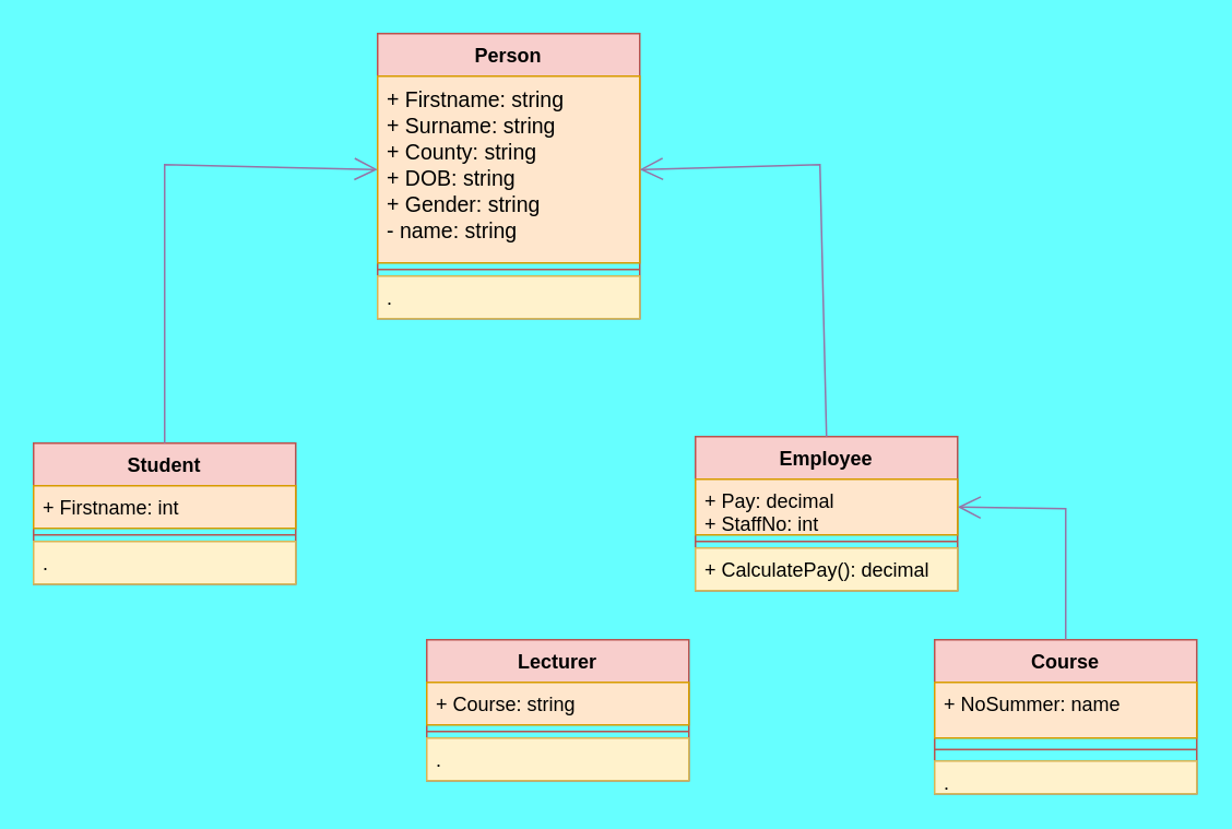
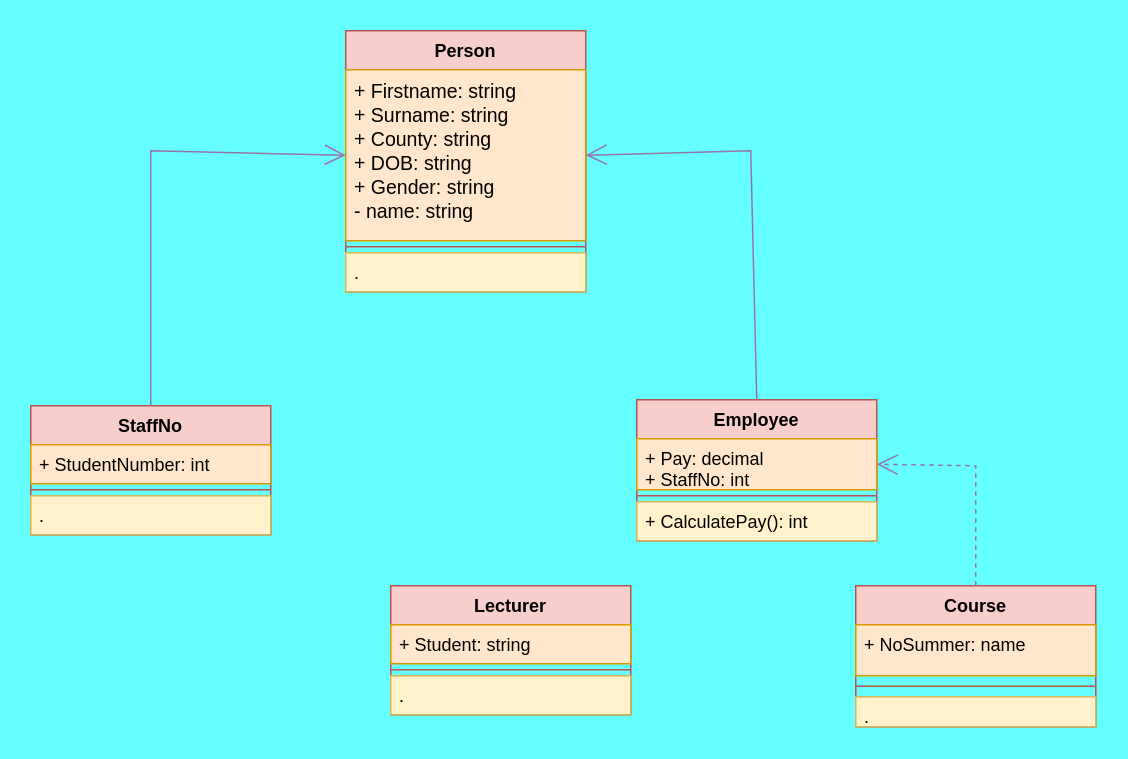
  <mxCell id="0" />
  <mxCell id="1" parent="0" />
  <mxCell id="2" value="Person" style="swimlane;fontStyle=1;align=center;verticalAlign=top;childLayout=stackLayout;horizontal=1;startSize=26;horizontalStack=0;resizeParent=1;resizeParentMax=0;resizeLast=0;collapsible=1;marginBottom=0;fillColor=#f8cecc;strokeColor=#b85450;" vertex="1" parent="1"><mxGeometry x="230" y="20" width="160" height="174" as="geometry" /></mxCell>
  <mxCell id="3" value="+ Firstname: string&#10;+ Surname: string&#10;+ County: string&#10;+ DOB: string&#10;+ Gender: string&#10;- name: string" style="text;strokeColor=#d79b00;fillColor=#ffe6cc;align=left;verticalAlign=top;spacingLeft=4;spacingRight=4;overflow=hidden;rotatable=0;points=[[0,0.5],[1,0.5]];portConstraint=eastwest;fontSize=13;" vertex="1" parent="2"><mxGeometry y="26" width="160" height="114" as="geometry" /></mxCell>
  <mxCell id="4" value="" style="line;strokeWidth=1;fillColor=none;align=left;verticalAlign=middle;spacingTop=-1;spacingLeft=3;spacingRight=3;rotatable=0;labelPosition=right;points=[];portConstraint=eastwest;strokeColor=inherit;" vertex="1" parent="2"><mxGeometry y="140" width="160" height="8" as="geometry" /></mxCell>
  <mxCell id="5" value="." style="text;strokeColor=#d6b656;fillColor=#fff2cc;align=left;verticalAlign=top;spacingLeft=4;spacingRight=4;overflow=hidden;rotatable=0;points=[[0,0.5],[1,0.5]];portConstraint=eastwest;" vertex="1" parent="2"><mxGeometry y="148" width="160" height="26" as="geometry" /></mxCell>
- <mxCell id="6" value="Student" style="swimlane;fontStyle=1;align=center;verticalAlign=top;childLayout=stackLayout;horizontal=1;startSize=26;horizontalStack=0;resizeParent=1;resizeParentMax=0;resizeLast=0;collapsible=1;marginBottom=0;fillColor=#f8cecc;strokeColor=#b85450;" vertex="1" parent="1"><mxGeometry x="20" y="270" width="160" height="86" as="geometry" /></mxCell>
- <mxCell id="7" value="+ Firstname: int" style="text;strokeColor=#d79b00;fillColor=#ffe6cc;align=left;verticalAlign=top;spacingLeft=4;spacingRight=4;overflow=hidden;rotatable=0;points=[[0,0.5],[1,0.5]];portConstraint=eastwest;" vertex="1" parent="6"><mxGeometry y="26" width="160" height="26" as="geometry" /></mxCell>
+ <mxCell id="6" value="StaffNo" style="swimlane;fontStyle=1;align=center;verticalAlign=top;childLayout=stackLayout;horizontal=1;startSize=26;horizontalStack=0;resizeParent=1;resizeParentMax=0;resizeLast=0;collapsible=1;marginBottom=0;fillColor=#f8cecc;strokeColor=#b85450;" vertex="1" parent="1"><mxGeometry x="20" y="270" width="160" height="86" as="geometry" /></mxCell>
+ <mxCell id="7" value="+ StudentNumber: int" style="text;strokeColor=#d79b00;fillColor=#ffe6cc;align=left;verticalAlign=top;spacingLeft=4;spacingRight=4;overflow=hidden;rotatable=0;points=[[0,0.5],[1,0.5]];portConstraint=eastwest;" vertex="1" parent="6"><mxGeometry y="26" width="160" height="26" as="geometry" /></mxCell>
  <mxCell id="8" value="" style="line;strokeWidth=1;fillColor=none;align=left;verticalAlign=middle;spacingTop=-1;spacingLeft=3;spacingRight=3;rotatable=0;labelPosition=right;points=[];portConstraint=eastwest;strokeColor=inherit;" vertex="1" parent="6"><mxGeometry y="52" width="160" height="8" as="geometry" /></mxCell>
  <mxCell id="9" value=".    " style="text;strokeColor=#d6b656;fillColor=#fff2cc;align=left;verticalAlign=top;spacingLeft=4;spacingRight=4;overflow=hidden;rotatable=0;points=[[0,0.5],[1,0.5]];portConstraint=eastwest;" vertex="1" parent="6"><mxGeometry y="60" width="160" height="26" as="geometry" /></mxCell>
  <mxCell id="10" value="" style="endArrow=open;endFill=1;endSize=12;html=1;rounded=0;entryX=0;entryY=0.5;entryDx=0;entryDy=0;exitX=0.5;exitY=0;exitDx=0;exitDy=0;fillColor=#e1d5e7;strokeColor=#9673a6;" edge="1" parent="1" source="6" target="3"><mxGeometry width="160" relative="1" as="geometry"><mxPoint x="140" y="230" as="sourcePoint" /><mxPoint x="500" y="220" as="targetPoint" /><Array as="points"><mxPoint x="100" y="100" /></Array></mxGeometry></mxCell>
  <mxCell id="11" value="Lecturer" style="swimlane;fontStyle=1;align=center;verticalAlign=top;childLayout=stackLayout;horizontal=1;startSize=26;horizontalStack=0;resizeParent=1;resizeParentMax=0;resizeLast=0;collapsible=1;marginBottom=0;fillColor=#f8cecc;strokeColor=#b85450;" vertex="1" parent="1"><mxGeometry x="260" y="390" width="160" height="86" as="geometry" /></mxCell>
- <mxCell id="12" value="+ Course: string" style="text;strokeColor=#d79b00;fillColor=#ffe6cc;align=left;verticalAlign=top;spacingLeft=4;spacingRight=4;overflow=hidden;rotatable=0;points=[[0,0.5],[1,0.5]];portConstraint=eastwest;" vertex="1" parent="11"><mxGeometry y="26" width="160" height="26" as="geometry" /></mxCell>
+ <mxCell id="12" value="+ Student: string" style="text;strokeColor=#d79b00;fillColor=#ffe6cc;align=left;verticalAlign=top;spacingLeft=4;spacingRight=4;overflow=hidden;rotatable=0;points=[[0,0.5],[1,0.5]];portConstraint=eastwest;" vertex="1" parent="11"><mxGeometry y="26" width="160" height="26" as="geometry" /></mxCell>
  <mxCell id="13" value="" style="line;strokeWidth=1;fillColor=none;align=left;verticalAlign=middle;spacingTop=-1;spacingLeft=3;spacingRight=3;rotatable=0;labelPosition=right;points=[];portConstraint=eastwest;strokeColor=inherit;" vertex="1" parent="11"><mxGeometry y="52" width="160" height="8" as="geometry" /></mxCell>
  <mxCell id="14" value=".    " style="text;strokeColor=#d6b656;fillColor=#fff2cc;align=left;verticalAlign=top;spacingLeft=4;spacingRight=4;overflow=hidden;rotatable=0;points=[[0,0.5],[1,0.5]];portConstraint=eastwest;" vertex="1" parent="11"><mxGeometry y="60" width="160" height="26" as="geometry" /></mxCell>
  <mxCell id="15" value="Course" style="swimlane;fontStyle=1;align=center;verticalAlign=top;childLayout=stackLayout;horizontal=1;startSize=26;horizontalStack=0;resizeParent=1;resizeParentMax=0;resizeLast=0;collapsible=1;marginBottom=0;fillColor=#f8cecc;strokeColor=#b85450;" vertex="1" parent="1"><mxGeometry x="570" y="390" width="160" height="94" as="geometry" /></mxCell>
  <mxCell id="16" value="+ NoSummer: name" style="text;strokeColor=#d79b00;fillColor=#ffe6cc;align=left;verticalAlign=top;spacingLeft=4;spacingRight=4;overflow=hidden;rotatable=0;points=[[0,0.5],[1,0.5]];portConstraint=eastwest;" vertex="1" parent="15"><mxGeometry y="26" width="160" height="34" as="geometry" /></mxCell>
  <mxCell id="17" value="" style="line;strokeWidth=1;fillColor=none;align=left;verticalAlign=middle;spacingTop=-1;spacingLeft=3;spacingRight=3;rotatable=0;labelPosition=right;points=[];portConstraint=eastwest;strokeColor=inherit;" vertex="1" parent="15"><mxGeometry y="60" width="160" height="14" as="geometry" /></mxCell>
  <mxCell id="18" value=".    " style="text;strokeColor=#d6b656;fillColor=#fff2cc;align=left;verticalAlign=top;spacingLeft=4;spacingRight=4;overflow=hidden;rotatable=0;points=[[0,0.5],[1,0.5]];portConstraint=eastwest;" vertex="1" parent="15"><mxGeometry y="74" width="160" height="20" as="geometry" /></mxCell>
  <mxCell id="19" value="Employee" style="swimlane;fontStyle=1;align=center;verticalAlign=top;childLayout=stackLayout;horizontal=1;startSize=26;horizontalStack=0;resizeParent=1;resizeParentMax=0;resizeLast=0;collapsible=1;marginBottom=0;fillColor=#f8cecc;strokeColor=#b85450;" vertex="1" parent="1"><mxGeometry x="424" y="266" width="160" height="94" as="geometry" /></mxCell>
  <mxCell id="20" value="+ Pay: decimal&#10;+ StaffNo: int" style="text;strokeColor=#d79b00;fillColor=#ffe6cc;align=left;verticalAlign=top;spacingLeft=4;spacingRight=4;overflow=hidden;rotatable=0;points=[[0,0.5],[1,0.5]];portConstraint=eastwest;" vertex="1" parent="19"><mxGeometry y="26" width="160" height="34" as="geometry" /></mxCell>
  <mxCell id="21" value="" style="line;strokeWidth=1;fillColor=none;align=left;verticalAlign=middle;spacingTop=-1;spacingLeft=3;spacingRight=3;rotatable=0;labelPosition=right;points=[];portConstraint=eastwest;strokeColor=inherit;" vertex="1" parent="19"><mxGeometry y="60" width="160" height="8" as="geometry" /></mxCell>
- <mxCell id="22" value="+ CalculatePay(): decimal" style="text;strokeColor=#d6b656;fillColor=#fff2cc;align=left;verticalAlign=top;spacingLeft=4;spacingRight=4;overflow=hidden;rotatable=0;points=[[0,0.5],[1,0.5]];portConstraint=eastwest;" vertex="1" parent="19"><mxGeometry y="68" width="160" height="26" as="geometry" /></mxCell>
- <mxCell id="23" value="" style="endArrow=open;endFill=1;endSize=12;html=1;rounded=0;exitX=0.5;exitY=0;exitDx=0;exitDy=0;entryX=1;entryY=0.5;entryDx=0;entryDy=0;fillColor=#e1d5e7;strokeColor=#9673a6;" edge="1" parent="1" source="15" target="20"><mxGeometry width="160" relative="1" as="geometry"><mxPoint x="340" y="240" as="sourcePoint" /><mxPoint x="500" y="240" as="targetPoint" /><Array as="points"><mxPoint x="650" y="310" /></Array></mxGeometry></mxCell>
+ <mxCell id="22" value="+ CalculatePay(): int" style="text;strokeColor=#d6b656;fillColor=#fff2cc;align=left;verticalAlign=top;spacingLeft=4;spacingRight=4;overflow=hidden;rotatable=0;points=[[0,0.5],[1,0.5]];portConstraint=eastwest;" vertex="1" parent="19"><mxGeometry y="68" width="160" height="26" as="geometry" /></mxCell>
+ <mxCell id="23" value="" style="endArrow=open;endFill=1;endSize=12;html=1;rounded=0;exitX=0.5;exitY=0;exitDx=0;exitDy=0;entryX=1;entryY=0.5;entryDx=0;entryDy=0;fillColor=#e1d5e7;strokeColor=#9673a6;dashed=1;" edge="1" parent="1" source="15" target="20"><mxGeometry width="160" relative="1" as="geometry"><mxPoint x="340" y="240" as="sourcePoint" /><mxPoint x="500" y="240" as="targetPoint" /><Array as="points"><mxPoint x="650" y="310" /></Array></mxGeometry></mxCell>
  <mxCell id="24" value="" style="endArrow=open;endFill=1;endSize=12;html=1;rounded=0;exitX=0.5;exitY=0;exitDx=0;exitDy=0;entryX=1;entryY=0.5;entryDx=0;entryDy=0;fillColor=#e1d5e7;strokeColor=#9673a6;" edge="1" parent="1" source="19" target="3"><mxGeometry width="160" relative="1" as="geometry"><mxPoint x="340" y="240" as="sourcePoint" /><mxPoint x="500" y="240" as="targetPoint" /><Array as="points"><mxPoint x="500" y="100" /></Array></mxGeometry></mxCell>
